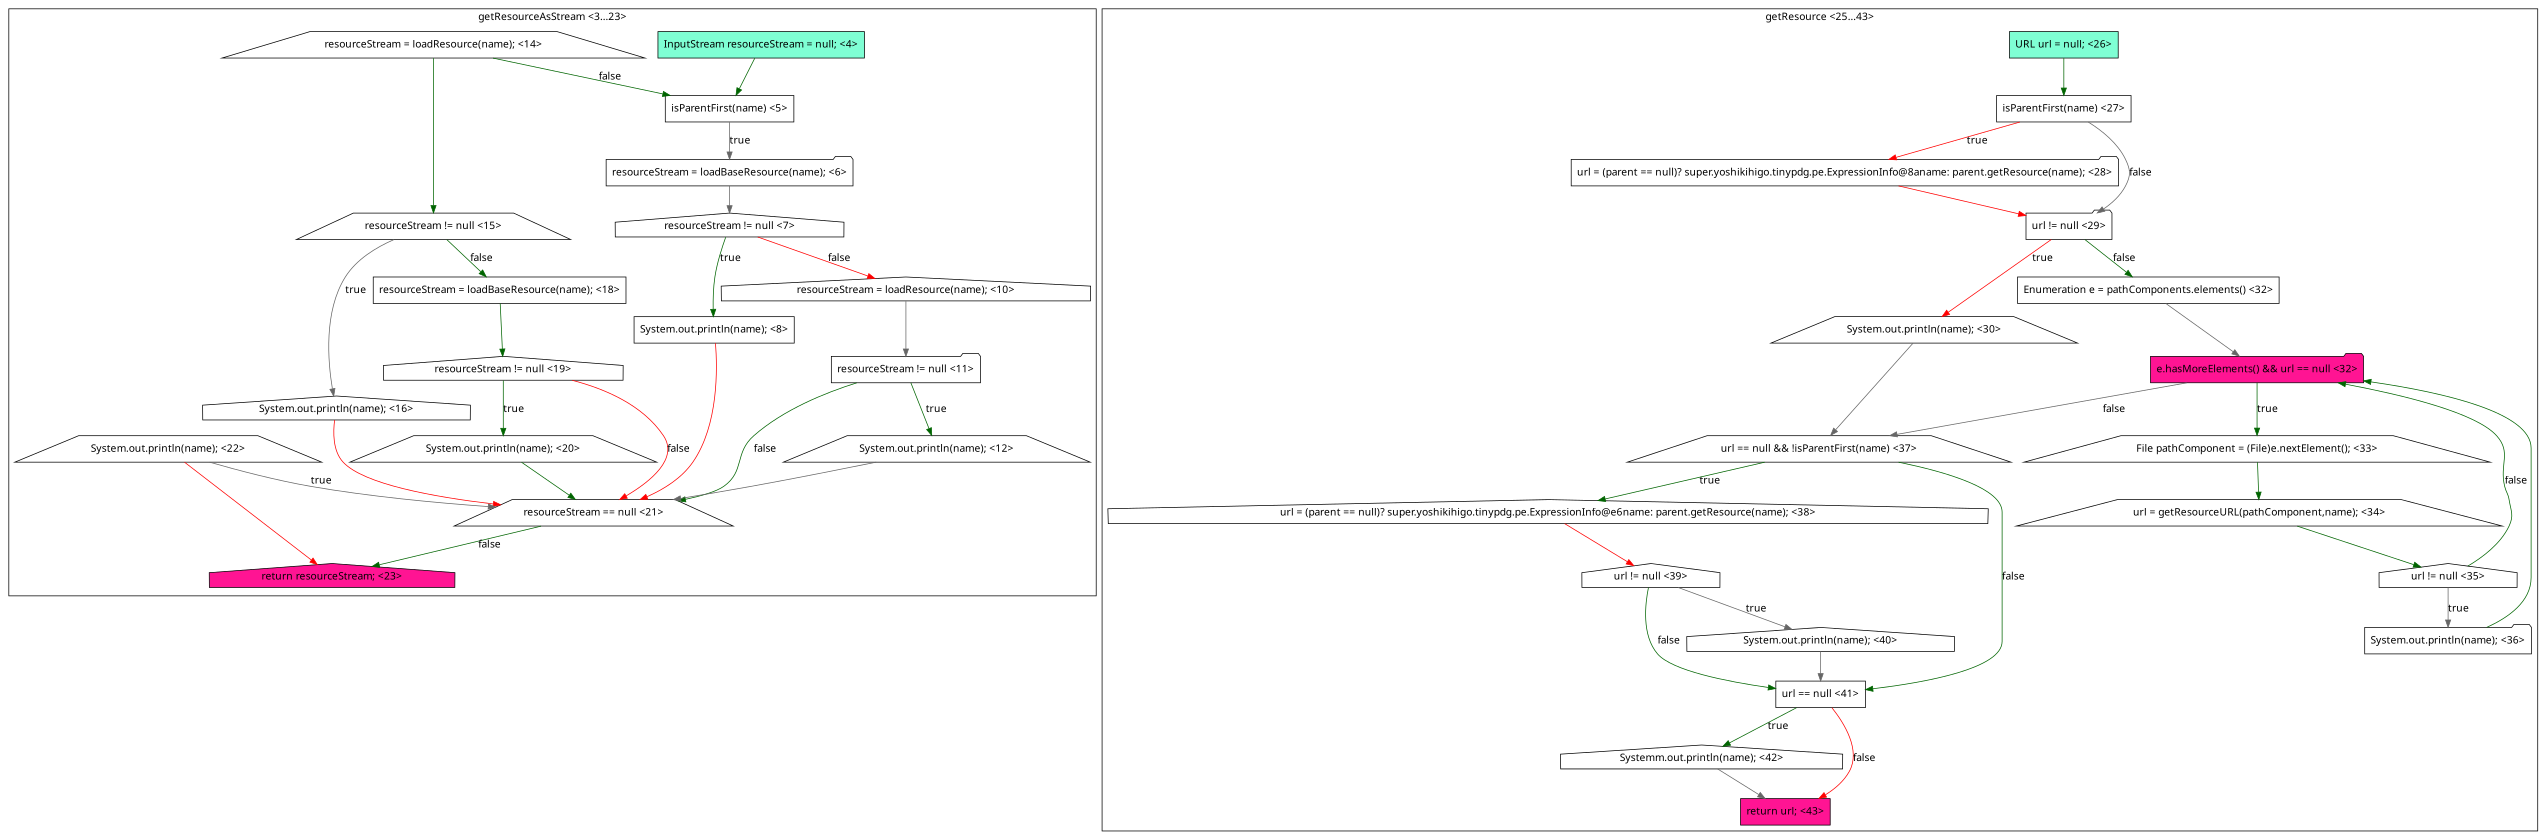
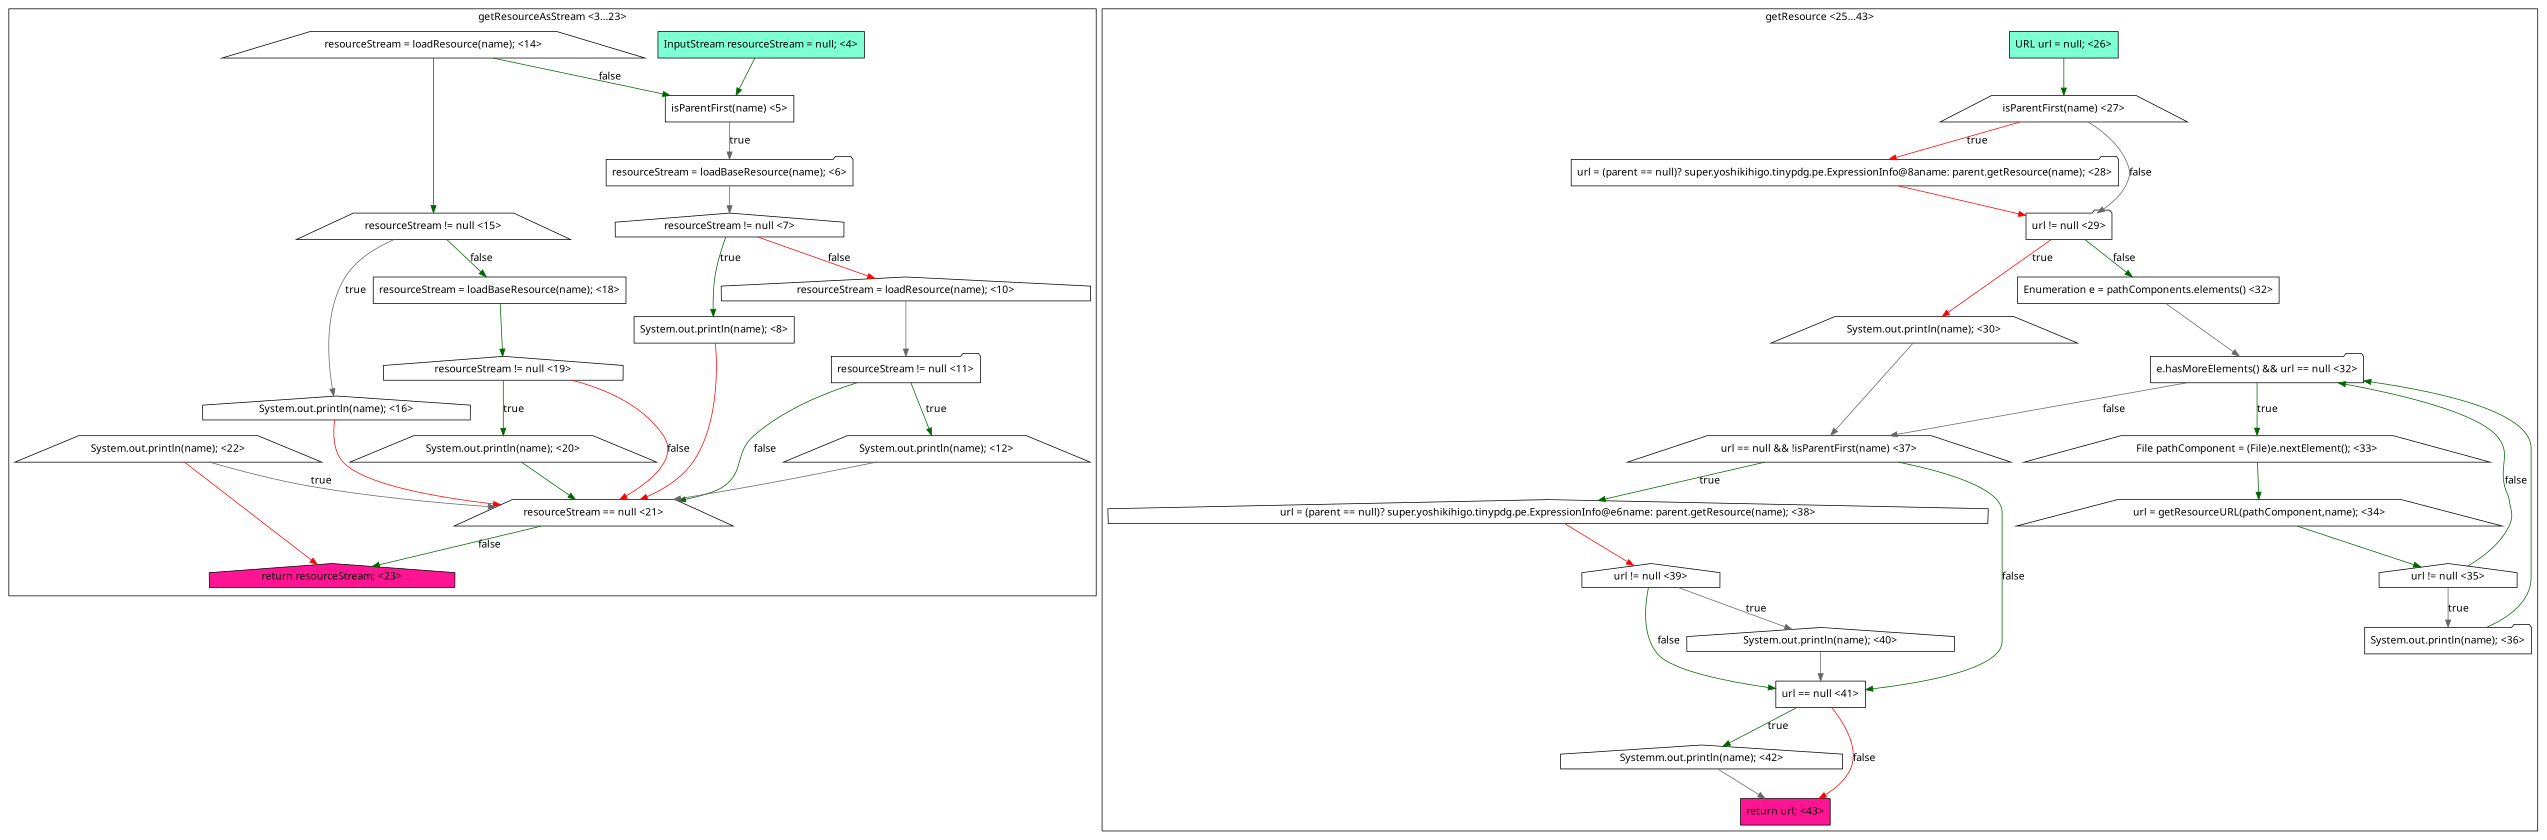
  digraph {
    fontname="Noto Sans"
    node [fillcolor=white fontname="Noto Sans" shape=trapezium style=filled]
    edge [color=darkgreen fontname="Noto Sans" style=solid]
    n1 [fillcolor=aquamarine label="InputStream resourceStream = null; <4>" shape=box]
    n2 [label="isParentFirst(name) <5>" shape=box]
    n3 [label="resourceStream = loadBaseResource(name); <6>" shape=folder]
    n4 [label="resourceStream = loadResource(name); <14>"]
    n5 [label="resourceStream != null <7>" shape=house]
    n6 [label="System.out.println(name); <8>" shape=box]
    n7 [label="resourceStream = loadResource(name); <10>" shape=house]
    n8 [label="resourceStream == null <21>"]
    n9 [label="resourceStream != null <11>" shape=folder]
    n10 [label="System.out.println(name); <12>"]
    n11 [label="resourceStream != null <15>"]
    n12 [label="System.out.println(name); <16>" shape=house]
    n13 [label="resourceStream = loadBaseResource(name); <18>" shape=box]
    n14 [label="resourceStream != null <19>" shape=house]
    n15 [label="System.out.println(name); <20>"]
    n16 [label="System.out.println(name); <22>"]
    n17 [fillcolor=deeppink label="return resourceStream; <23>" shape=house]
    n18 [fillcolor=aquamarine label="URL url = null; <26>" shape=box]
-   n19 [label="isParentFirst(name) <27>" shape=box]
+   n19 [label="isParentFirst(name) <27>"]
    n20 [label="url = (parent == null)? super.yoshikihigo.tinypdg.pe.ExpressionInfo@8aname: parent.getResource(name); <28>" shape=folder]
    n21 [label="url != null <29>" shape=folder]
    n22 [label="System.out.println(name); <30>"]
    n23 [label="Enumeration e = pathComponents.elements() <32>" shape=box]
    n24 [label="url == null && !isParentFirst(name) <37>"]
-   n25 [fillcolor=deeppink label="e.hasMoreElements() && url == null <32>" shape=folder]
+   n25 [label="e.hasMoreElements() && url == null <32>" shape=folder]
    n26 [label="File pathComponent = (File)e.nextElement(); <33>"]
    n27 [label="url = getResourceURL(pathComponent,name); <34>"]
    n28 [label="url != null <35>" shape=house]
    n29 [label="System.out.println(name); <36>" shape=folder]
    n30 [label="url = (parent == null)? super.yoshikihigo.tinypdg.pe.ExpressionInfo@e6name: parent.getResource(name); <38>" shape=house]
    n31 [label="url == null <41>" shape=box]
    n32 [label="url != null <39>" shape=house]
    n33 [label="System.out.println(name); <40>" shape=house]
    n34 [label="Systemm.out.println(name); <42>" shape=house]
    n35 [fillcolor=deeppink label="return url; <43>" shape=box]
    subgraph cluster_1 {
      label="getResourceAsStream <3...23>"
      n1
      n2
      n3
      n4
      n5
      n6
      n7
      n8
      n9
      n10
      n11
      n12
      n13
      n14
      n15
      n16
      n17
    }
    subgraph cluster_2 {
      label="getResource <25...43>"
      n18
      n19
      n20
      n21
      n22
      n23
      n24
      n25
      n26
      n27
      n28
      n29
      n30
      n31
      n32
      n33
      n34
      n35
    }
    n1 -> n2
    n2 -> n3 [color=gray40 label=true]
    n3 -> n5 [color=gray40]
    n4 -> n2 [label=false]
    n4 -> n11
    n5 -> n6 [label=true]
    n5 -> n7 [color=red label=false]
    n6 -> n8 [color=red]
    n7 -> n9 [color=gray40]
    n8 -> n17 [label=false]
    n9 -> n8 [label=false]
    n9 -> n10 [label=true]
    n10 -> n8 [color=gray40]
    n11 -> n12 [color=gray40 label=true]
    n11 -> n13 [label=false]
    n12 -> n8 [color=red]
    n13 -> n14
    n14 -> n8 [color=red label=false]
    n14 -> n15 [label=true]
    n15 -> n8
    n16 -> n8 [color=gray40 label=true]
    n16 -> n17 [color=red]
    n18 -> n19
    n19 -> n20 [color=red label=true]
    n19 -> n21 [color=gray40 label=false]
    n20 -> n21 [color=red]
    n21 -> n22 [color=red label=true]
    n21 -> n23 [label=false]
    n22 -> n24 [color=gray40]
    n23 -> n25 [color=gray40]
    n24 -> n30 [label=true]
    n24 -> n31 [label=false]
    n25 -> n24 [color=gray40 label=false]
    n25 -> n26 [label=true]
    n26 -> n27
    n27 -> n28
    n28 -> n25 [label=false]
    n28 -> n29 [color=gray40 label=true]
    n29 -> n25
    n30 -> n32 [color=red]
    n31 -> n34 [label=true]
    n31 -> n35 [color=red label=false]
    n32 -> n31 [label=false]
    n32 -> n33 [color=gray40 label=true]
    n33 -> n31 [color=gray40]
    n34 -> n35 [color=gray40]
  }
